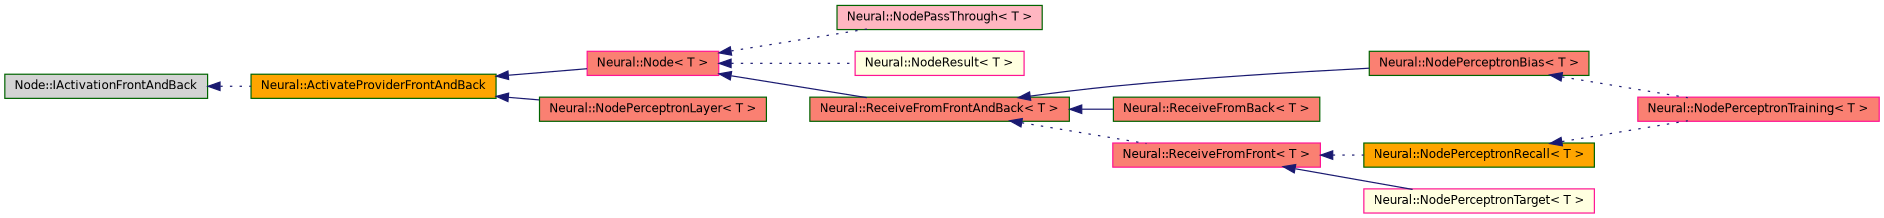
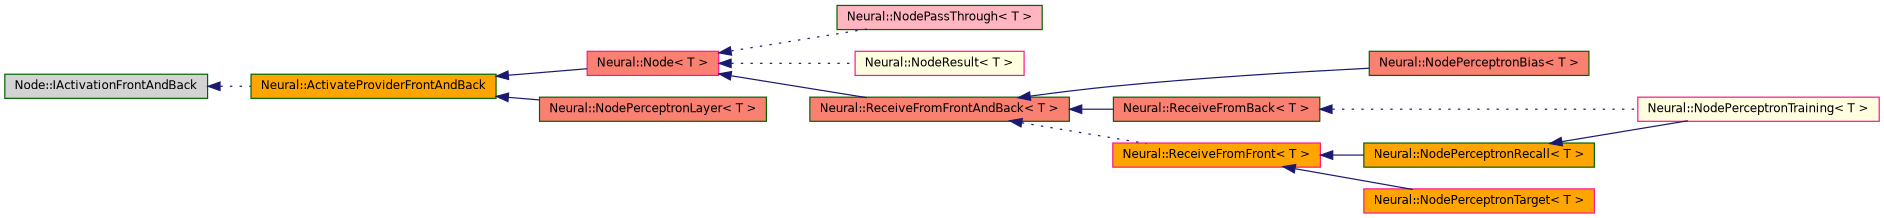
  digraph {
    rankdir=LR
    node [color=darkgreen fillcolor=salmon fontname=Helvetica fontsize=10 shape=record style=filled]
    edge [color=midnightblue dir=back fontname=Helvetica fontsize=10 labelfontname=Helvetica labelfontsize=10 style=solid]
    n1 [fillcolor=orange fontcolor=black height=0.2 label="Neural::ActivateProviderFrontAndBack" width=0.4]
    n2 [color=deeppink height=0.2 label="Neural::Node\< T \>" width=0.4]
    n3 [height=0.2 label="Neural::NodePerceptronLayer\< T \>" width=0.4]
    n4 [fillcolor=lightpink height=0.2 label="Neural::NodePassThrough\< T \>" width=0.4]
    n5 [color=deeppink fillcolor=lightyellow height=0.2 label="Neural::NodeResult\< T \>" width=0.4]
    n6 [height=0.2 label="Neural::ReceiveFromFrontAndBack\< T \>" width=0.4]
    n7 [fillcolor=lightgrey height=0.2 label="Node::IActivationFrontAndBack" width=0.4]
    n8 [height=0.2 label="Neural::NodePerceptronBias\< T \>" width=0.4]
    n9 [height=0.2 label="Neural::ReceiveFromBack\< T \>" width=0.4]
-   n10 [color=deeppink height=0.2 label="Neural::ReceiveFromFront\< T \>" width=0.4]
-   n11 [color=deeppink height=0.2 label="Neural::NodePerceptronTraining\< T \>" width=0.4]
+   n10 [color=deeppink fillcolor=orange height=0.2 label="Neural::ReceiveFromFront\< T \>" width=0.4]
+   n11 [color=deeppink fillcolor=lightyellow height=0.2 label="Neural::NodePerceptronTraining\< T \>" width=0.4]
    n12 [fillcolor=orange height=0.2 label="Neural::NodePerceptronRecall\< T \>" width=0.4]
-   n13 [color=deeppink fillcolor=lightyellow height=0.2 label="Neural::NodePerceptronTarget\< T \>" width=0.4]
+   n13 [color=deeppink fillcolor=orange height=0.2 label="Neural::NodePerceptronTarget\< T \>" width=0.4]
    n1 -> n2
    n1 -> n3
    n2 -> n4 [style=dotted]
    n2 -> n5 [style=dotted]
    n2 -> n6
    n6 -> n8
    n6 -> n9
    n6 -> n10 [style=dotted]
    n7 -> n1 [style=dotted]
-   n8 -> n11 [style=dotted]
-   n10 -> n12 [style=dotted]
+   n9 -> n11 [style=dotted]
+   n10 -> n12
    n10 -> n13
-   n12 -> n11 [style=dotted]
+   n12 -> n11
  }
